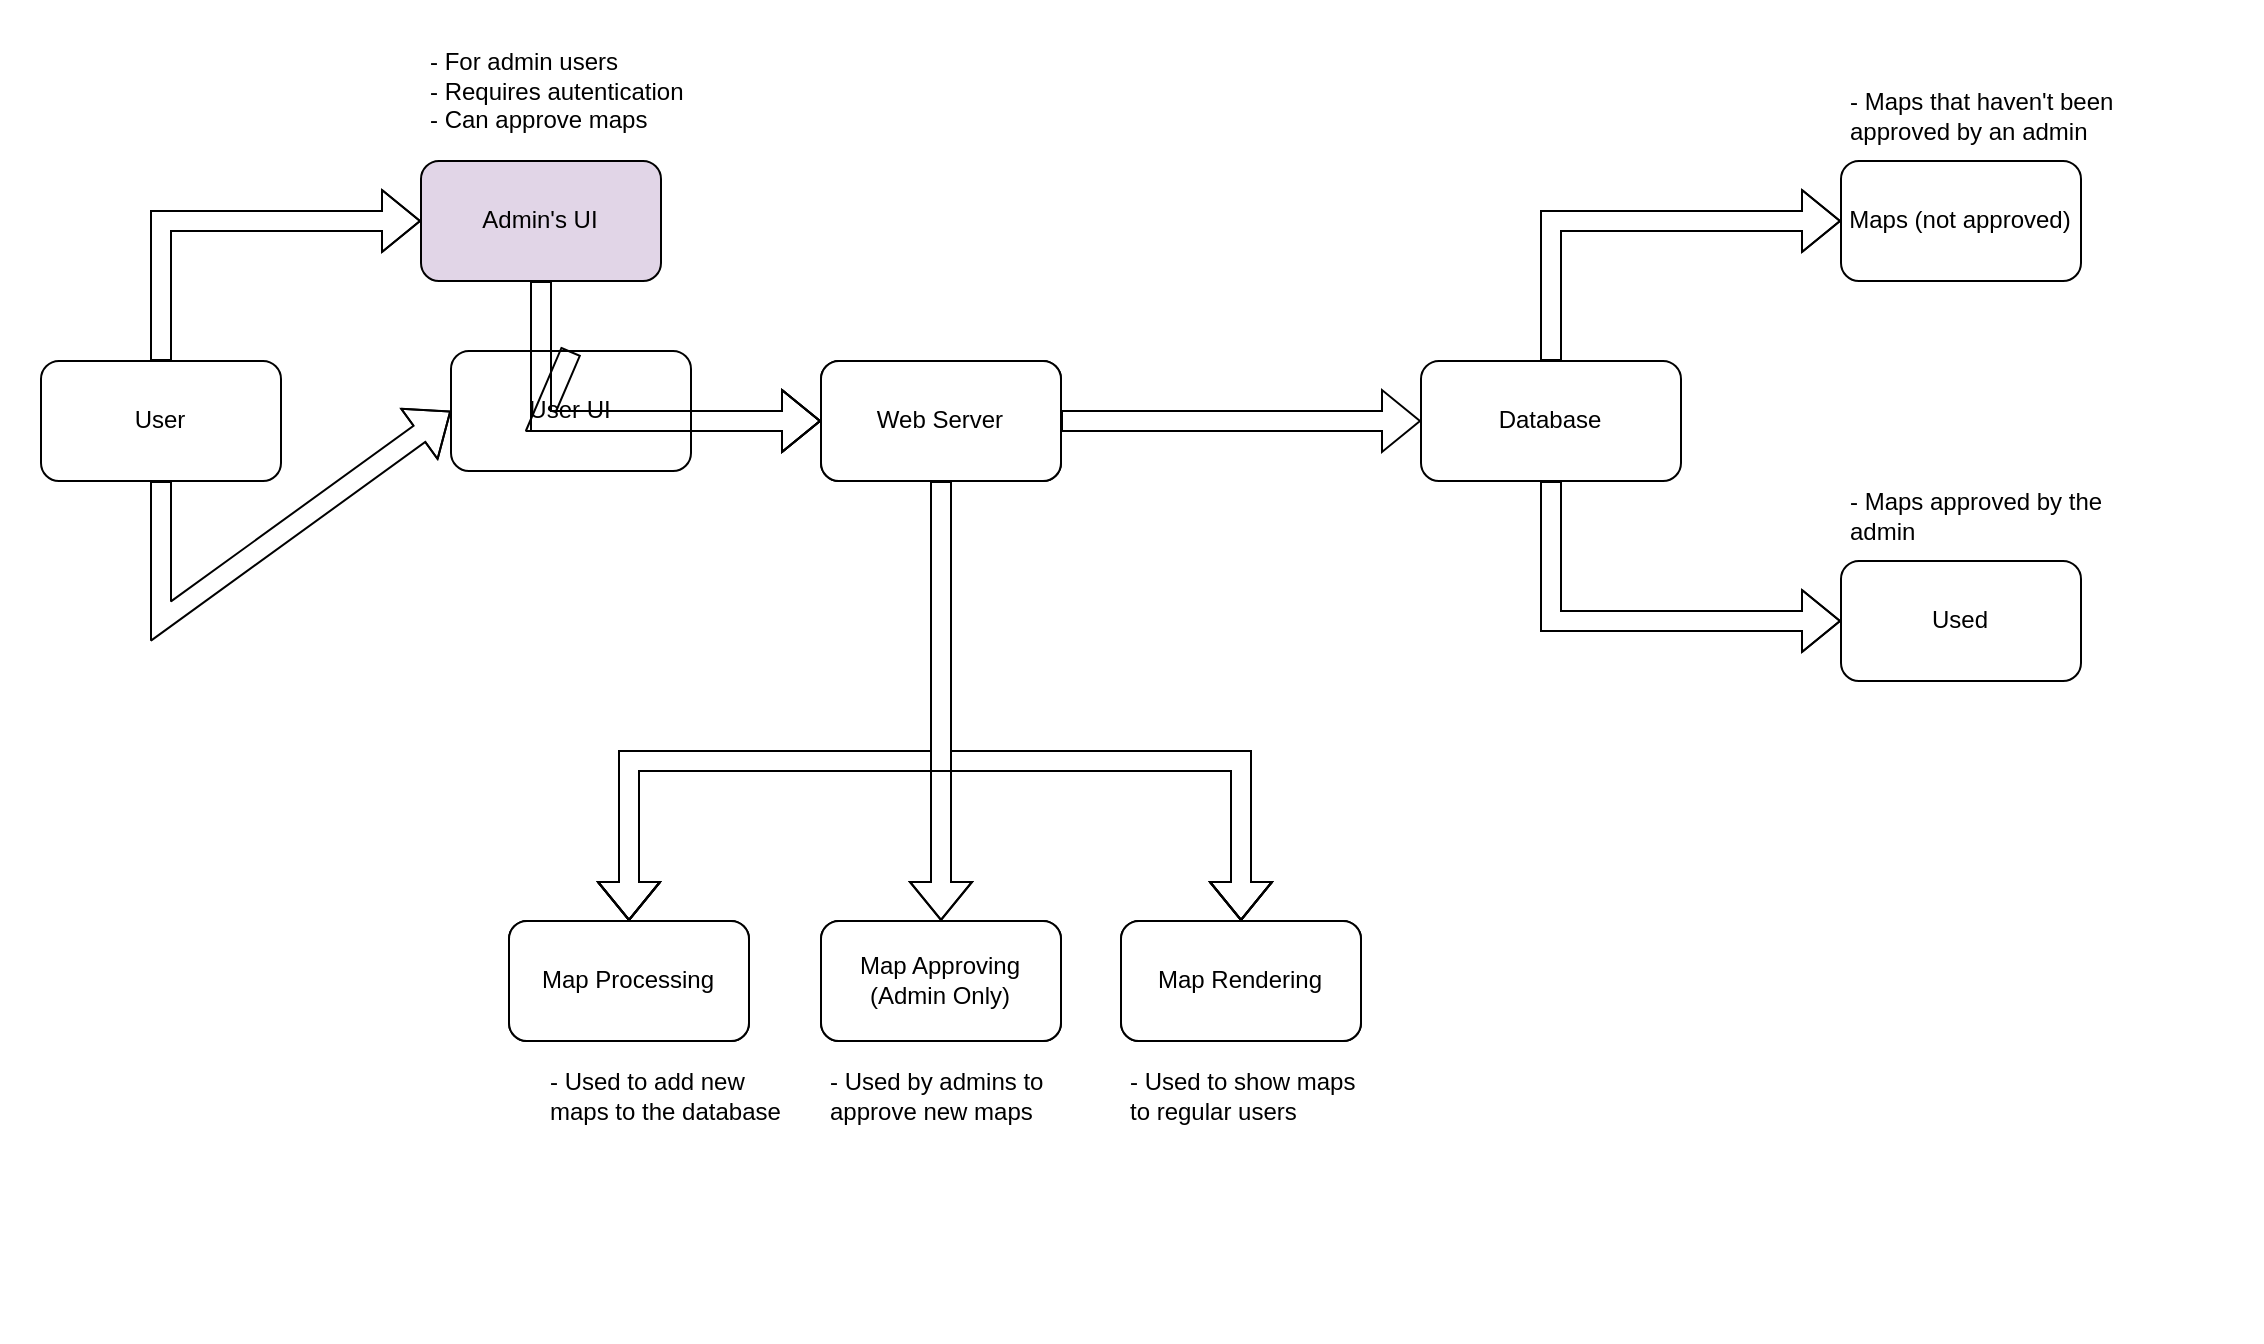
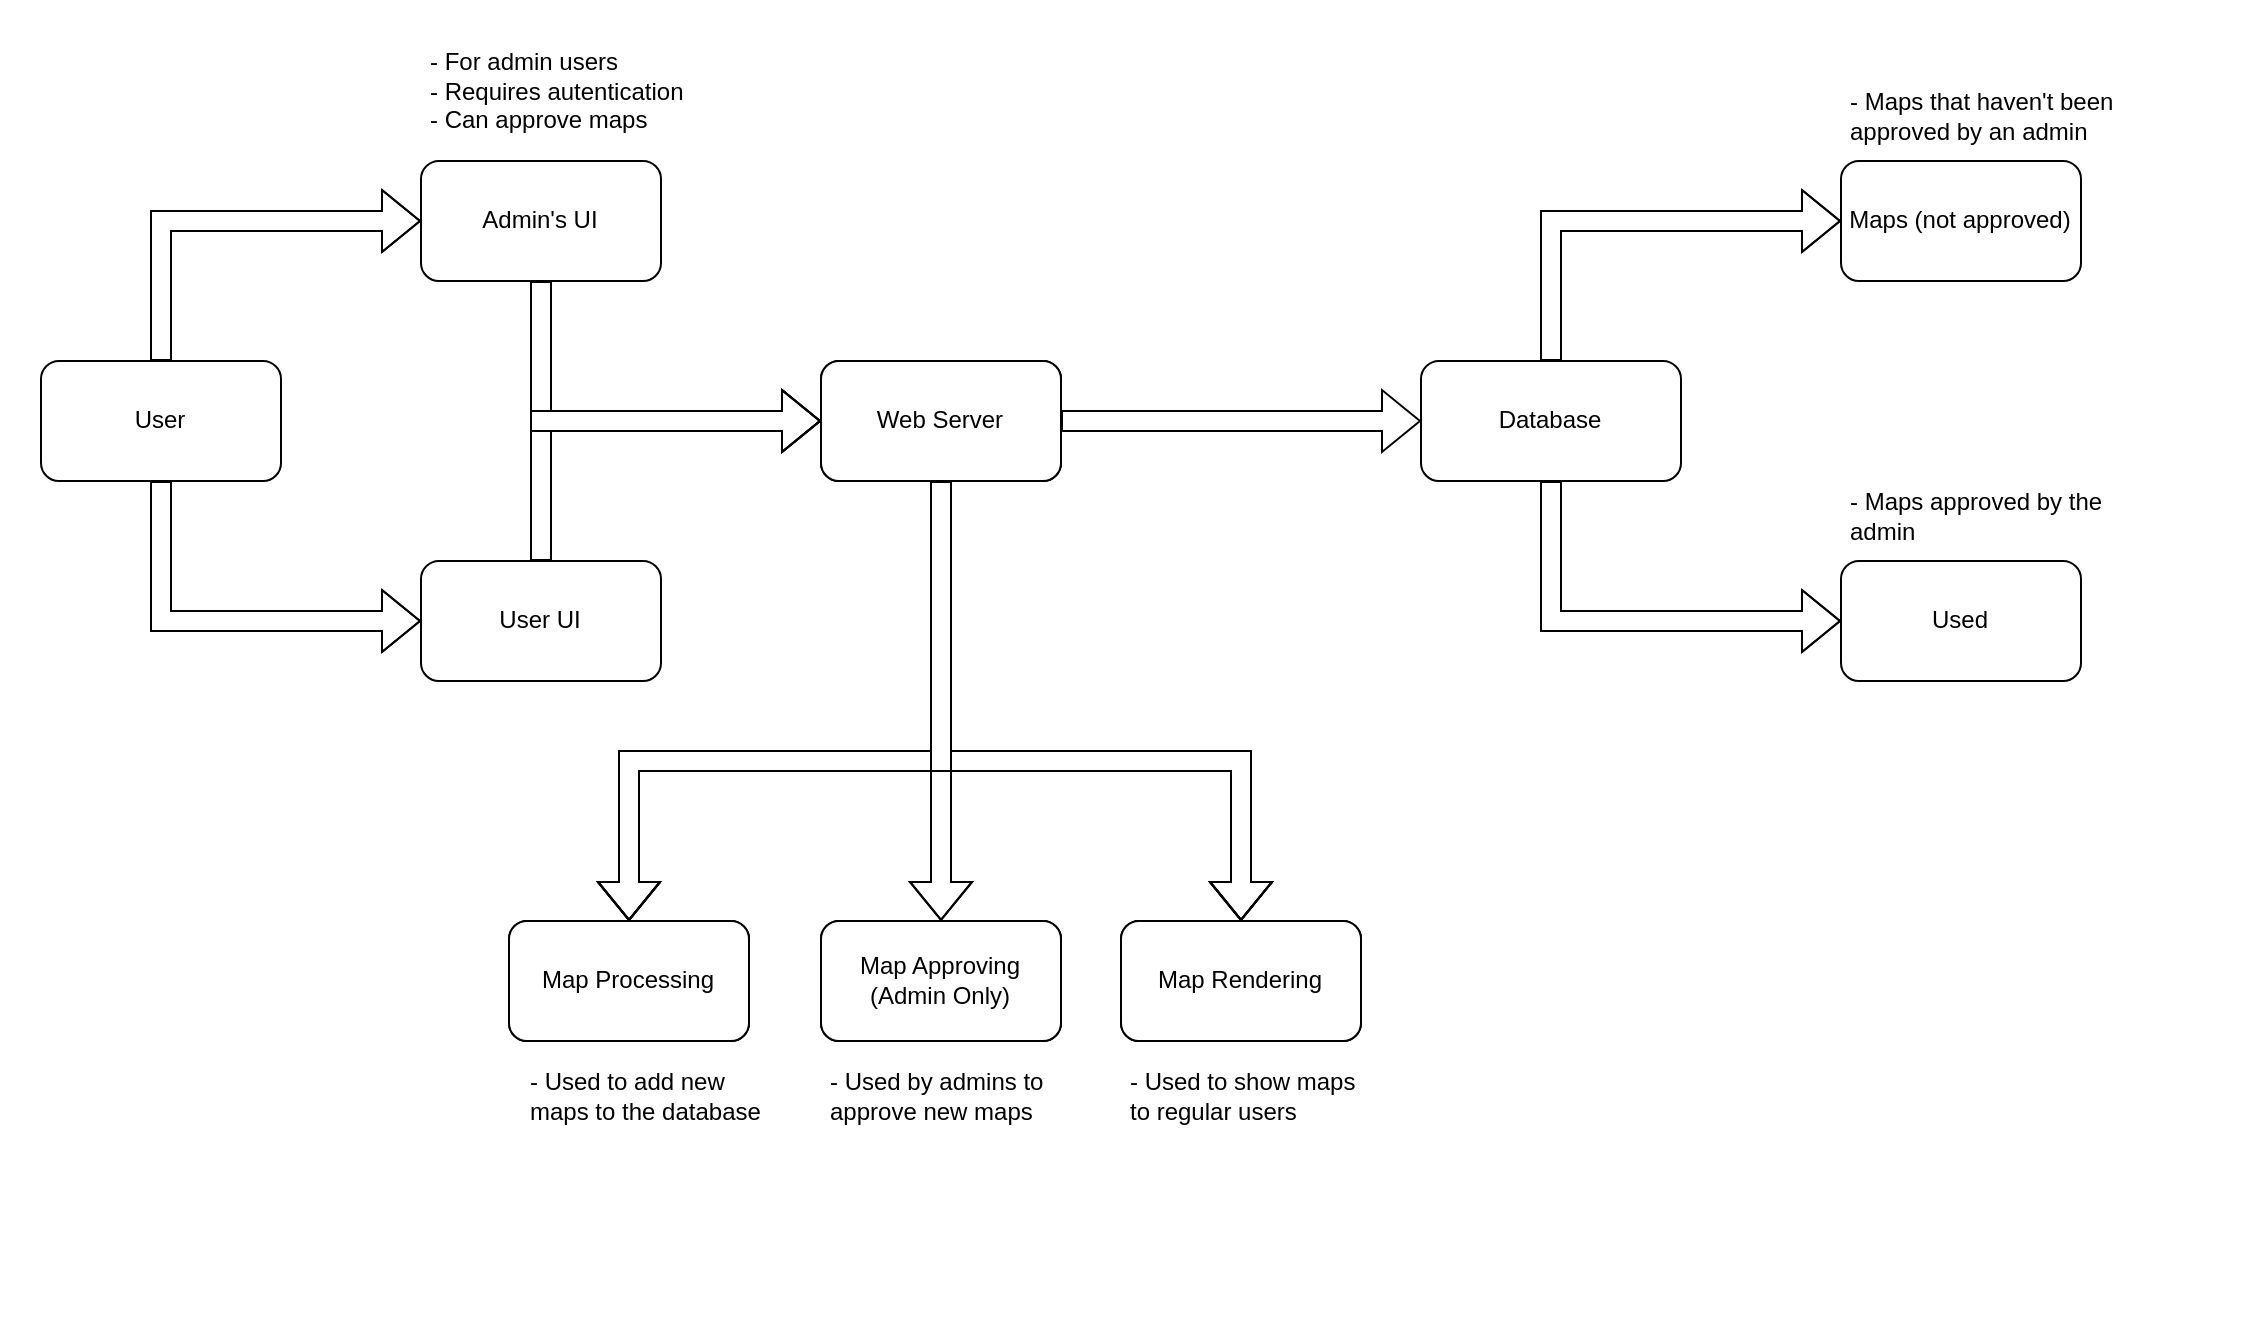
  <mxCell id="0" />
  <mxCell id="1" parent="0" />
  <mxCell id="2" value="User" style="rounded=1;whiteSpace=wrap;html=1;" vertex="1" parent="1"><mxGeometry x="20" y="180" width="120" height="60" as="geometry" /></mxCell>
- <mxCell id="3" value="Admin's UI" style="rounded=1;whiteSpace=wrap;html=1;fillColor=#e1d5e7;" vertex="1" parent="1"><mxGeometry x="210" y="80" width="120" height="60" as="geometry" /></mxCell>
- <mxCell id="4" value="User UI" style="rounded=1;whiteSpace=wrap;html=1;" vertex="1" parent="1"><mxGeometry x="225" y="175" width="120" height="60" as="geometry" /></mxCell>
+ <mxCell id="3" value="Admin's UI" style="rounded=1;whiteSpace=wrap;html=1;" vertex="1" parent="1"><mxGeometry x="210" y="80" width="120" height="60" as="geometry" /></mxCell>
+ <mxCell id="4" value="User UI" style="rounded=1;whiteSpace=wrap;html=1;" vertex="1" parent="1"><mxGeometry x="210" y="280" width="120" height="60" as="geometry" /></mxCell>
  <mxCell id="5" value="Web Server" style="rounded=1;whiteSpace=wrap;html=1;" vertex="1" parent="1"><mxGeometry x="410" y="180" width="120" height="60" as="geometry" /></mxCell>
  <mxCell id="6" value="Map Processing" style="rounded=1;whiteSpace=wrap;html=1;" vertex="1" parent="1"><mxGeometry x="254" y="460" width="120" height="60" as="geometry" /></mxCell>
  <mxCell id="7" value="Map Approving&lt;br&gt;(Admin Only)" style="rounded=1;whiteSpace=wrap;html=1;" vertex="1" parent="1"><mxGeometry x="410" y="460" width="120" height="60" as="geometry" /></mxCell>
  <mxCell id="8" value="Map Rendering" style="rounded=1;whiteSpace=wrap;html=1;" vertex="1" parent="1"><mxGeometry x="560" y="460" width="120" height="60" as="geometry" /></mxCell>
  <mxCell id="9" value="Database" style="rounded=1;whiteSpace=wrap;html=1;" vertex="1" parent="1"><mxGeometry x="710" y="180" width="130" height="60" as="geometry" /></mxCell>
  <mxCell id="10" value="Maps (not approved)" style="rounded=1;whiteSpace=wrap;html=1;" vertex="1" parent="1"><mxGeometry x="920" y="80" width="120" height="60" as="geometry" /></mxCell>
  <mxCell id="11" value="Used" style="rounded=1;whiteSpace=wrap;html=1;" vertex="1" parent="1"><mxGeometry x="920" y="280" width="120" height="60" as="geometry" /></mxCell>
  <mxCell id="12" value="" style="shape=flexArrow;endArrow=classic;html=1;rounded=0;entryX=0;entryY=0.5;entryDx=0;entryDy=0;" edge="1" parent="1" target="4"><mxGeometry width="50" height="50" relative="1" as="geometry"><mxPoint x="80" y="240" as="sourcePoint" /><mxPoint x="130" y="190" as="targetPoint" /><Array as="points"><mxPoint x="80" y="310" /></Array></mxGeometry></mxCell>
  <mxCell id="13" value="" style="shape=flexArrow;endArrow=classic;html=1;rounded=0;entryX=0;entryY=0.5;entryDx=0;entryDy=0;" edge="1" parent="1" target="3"><mxGeometry width="50" height="50" relative="1" as="geometry"><mxPoint x="80" y="180" as="sourcePoint" /><mxPoint x="210" y="250" as="targetPoint" /><Array as="points"><mxPoint x="80" y="110" /></Array></mxGeometry></mxCell>
  <mxCell id="14" value="" style="shape=flexArrow;endArrow=classic;html=1;rounded=0;entryX=0;entryY=0.5;entryDx=0;entryDy=0;exitX=0.5;exitY=1;exitDx=0;exitDy=0;" edge="1" parent="1" source="3" target="5"><mxGeometry width="50" height="50" relative="1" as="geometry"><mxPoint x="330" y="110" as="sourcePoint" /><mxPoint x="470" y="180" as="targetPoint" /><Array as="points"><mxPoint x="270" y="210" /></Array></mxGeometry></mxCell>
  <mxCell id="15" value="" style="shape=flexArrow;endArrow=classic;html=1;rounded=0;exitX=0.5;exitY=0;exitDx=0;exitDy=0;" edge="1" parent="1" source="4"><mxGeometry width="50" height="50" relative="1" as="geometry"><mxPoint x="340" y="120" as="sourcePoint" /><mxPoint x="410" y="210" as="targetPoint" /><Array as="points"><mxPoint x="270" y="210" /></Array></mxGeometry></mxCell>
  <mxCell id="16" value="" style="shape=flexArrow;endArrow=classic;html=1;rounded=0;exitX=0.5;exitY=1;exitDx=0;exitDy=0;entryX=0.5;entryY=0;entryDx=0;entryDy=0;" edge="1" parent="1" source="5" target="7"><mxGeometry width="50" height="50" relative="1" as="geometry"><mxPoint x="470" y="350" as="sourcePoint" /><mxPoint x="520" y="300" as="targetPoint" /></mxGeometry></mxCell>
  <mxCell id="17" value="" style="shape=flexArrow;endArrow=classic;html=1;rounded=0;exitX=0.5;exitY=1;exitDx=0;exitDy=0;entryX=0.5;entryY=0;entryDx=0;entryDy=0;" edge="1" parent="1" source="5" target="8"><mxGeometry width="50" height="50" relative="1" as="geometry"><mxPoint x="540" y="330" as="sourcePoint" /><mxPoint x="590" y="280" as="targetPoint" /><Array as="points"><mxPoint x="470" y="380" /><mxPoint x="620" y="380" /></Array></mxGeometry></mxCell>
  <mxCell id="18" value="" style="shape=flexArrow;endArrow=classic;html=1;rounded=0;exitX=0.5;exitY=1;exitDx=0;exitDy=0;entryX=0.5;entryY=0;entryDx=0;entryDy=0;" edge="1" parent="1" target="6"><mxGeometry width="50" height="50" relative="1" as="geometry"><mxPoint x="470" y="240" as="sourcePoint" /><mxPoint x="620" y="460" as="targetPoint" /><Array as="points"><mxPoint x="470" y="380" /><mxPoint x="314" y="380" /></Array></mxGeometry></mxCell>
  <mxCell id="19" value="" style="shape=flexArrow;endArrow=classic;html=1;rounded=0;exitX=1;exitY=0.5;exitDx=0;exitDy=0;entryX=0;entryY=0.5;entryDx=0;entryDy=0;" edge="1" parent="1" source="5" target="9"><mxGeometry width="50" height="50" relative="1" as="geometry"><mxPoint x="580" y="280" as="sourcePoint" /><mxPoint x="630" y="230" as="targetPoint" /></mxGeometry></mxCell>
  <mxCell id="20" value="" style="shape=flexArrow;endArrow=classic;html=1;rounded=0;entryX=0;entryY=0.5;entryDx=0;entryDy=0;exitX=0.5;exitY=0;exitDx=0;exitDy=0;" edge="1" parent="1" source="9" target="10"><mxGeometry width="50" height="50" relative="1" as="geometry"><mxPoint x="840" y="210" as="sourcePoint" /><mxPoint x="890" y="160" as="targetPoint" /><Array as="points"><mxPoint x="775" y="110" /></Array></mxGeometry></mxCell>
  <mxCell id="21" value="" style="shape=flexArrow;endArrow=classic;html=1;rounded=0;exitX=0.5;exitY=1;exitDx=0;exitDy=0;entryX=0;entryY=0.5;entryDx=0;entryDy=0;" edge="1" parent="1" source="9" target="11"><mxGeometry width="50" height="50" relative="1" as="geometry"><mxPoint x="780" y="380" as="sourcePoint" /><mxPoint x="830" y="330" as="targetPoint" /><Array as="points"><mxPoint x="775" y="310" /></Array></mxGeometry></mxCell>
  <mxCell id="22" value="&lt;div&gt;&lt;br&gt;&lt;/div&gt;&lt;div&gt;- For admin users&lt;/div&gt;&lt;div&gt;- Requires autentication&lt;/div&gt;&lt;div&gt;- Can approve maps&lt;br&gt;&lt;/div&gt;" style="text;html=1;strokeColor=none;fillColor=none;spacing=5;spacingTop=-20;whiteSpace=wrap;overflow=hidden;rounded=0;" vertex="1" parent="1"><mxGeometry x="210" y="20" width="190" height="90" as="geometry" /></mxCell>
  <mxCell id="23" value="&lt;div&gt;&lt;br&gt;&lt;/div&gt;&lt;div&gt;- Maps that haven't been approved by an admin&lt;br&gt;&lt;/div&gt;" style="text;html=1;strokeColor=none;fillColor=none;spacing=5;spacingTop=-20;whiteSpace=wrap;overflow=hidden;rounded=0;" vertex="1" parent="1"><mxGeometry x="920" y="40" width="190" height="90" as="geometry" /></mxCell>
  <mxCell id="24" value="&lt;div&gt;&lt;br&gt;&lt;/div&gt;&lt;div&gt;- Maps approved by the admin&lt;br&gt;&lt;/div&gt;" style="text;html=1;strokeColor=none;fillColor=none;spacing=5;spacingTop=-20;whiteSpace=wrap;overflow=hidden;rounded=0;" vertex="1" parent="1"><mxGeometry x="920" y="240" width="170" height="90" as="geometry" /></mxCell>
- <mxCell id="25" value="&lt;div&gt;&lt;br&gt;&lt;/div&gt;&lt;div&gt;- Used to add new maps to the database&lt;br&gt;&lt;/div&gt;" style="text;html=1;strokeColor=none;fillColor=none;spacing=5;spacingTop=-20;whiteSpace=wrap;overflow=hidden;rounded=0;" vertex="1" parent="1"><mxGeometry x="270" y="530" width="130" height="120" as="geometry" /></mxCell>
+ <mxCell id="25" value="&lt;div&gt;&lt;br&gt;&lt;/div&gt;&lt;div&gt;- Used to add new maps to the database&lt;br&gt;&lt;/div&gt;" style="text;html=1;strokeColor=none;fillColor=none;spacing=5;spacingTop=-20;whiteSpace=wrap;overflow=hidden;rounded=0;" vertex="1" parent="1"><mxGeometry x="260" y="530" width="130" height="120" as="geometry" /></mxCell>
  <mxCell id="26" value="&lt;div&gt;&lt;br&gt;&lt;/div&gt;&lt;div&gt;- Used by admins to approve new maps&lt;br&gt;&lt;/div&gt;" style="text;html=1;strokeColor=none;fillColor=none;spacing=5;spacingTop=-20;whiteSpace=wrap;overflow=hidden;rounded=0;" vertex="1" parent="1"><mxGeometry x="410" y="530" width="140" height="90" as="geometry" /></mxCell>
  <mxCell id="27" value="&lt;div&gt;&lt;br&gt;&lt;/div&gt;&lt;div&gt;- Used to show maps to regular users&lt;br&gt;&lt;/div&gt;" style="text;html=1;strokeColor=none;fillColor=none;spacing=5;spacingTop=-20;whiteSpace=wrap;overflow=hidden;rounded=0;" vertex="1" parent="1"><mxGeometry x="560" y="530" width="130" height="90" as="geometry" /></mxCell>
  <mxCell id="28" value="Web Server" style="rounded=1;whiteSpace=wrap;html=1;" vertex="1" parent="1"><mxGeometry x="410" y="180" width="120" height="60" as="geometry" /></mxCell>
  <mxCell id="29" value="" style="shape=flexArrow;endArrow=classic;html=1;rounded=0;exitX=0.5;exitY=1;exitDx=0;exitDy=0;entryX=0.5;entryY=0;entryDx=0;entryDy=0;" edge="1" target="32" parent="1"><mxGeometry width="50" height="50" relative="1" as="geometry"><mxPoint x="470" y="240" as="sourcePoint" /><mxPoint x="620" y="460" as="targetPoint" /><Array as="points"><mxPoint x="470" y="380" /><mxPoint x="314" y="380" /></Array></mxGeometry></mxCell>
  <mxCell id="30" value="" style="shape=flexArrow;endArrow=classic;html=1;rounded=0;exitX=0.5;exitY=1;exitDx=0;exitDy=0;entryX=0.5;entryY=0;entryDx=0;entryDy=0;" edge="1" source="28" target="34" parent="1"><mxGeometry width="50" height="50" relative="1" as="geometry"><mxPoint x="540" y="330" as="sourcePoint" /><mxPoint x="590" y="280" as="targetPoint" /><Array as="points"><mxPoint x="470" y="380" /><mxPoint x="620" y="380" /></Array></mxGeometry></mxCell>
  <mxCell id="31" value="" style="shape=flexArrow;endArrow=classic;html=1;rounded=0;exitX=0.5;exitY=1;exitDx=0;exitDy=0;entryX=0.5;entryY=0;entryDx=0;entryDy=0;" edge="1" source="28" target="33" parent="1"><mxGeometry width="50" height="50" relative="1" as="geometry"><mxPoint x="470" y="350" as="sourcePoint" /><mxPoint x="520" y="300" as="targetPoint" /></mxGeometry></mxCell>
  <mxCell id="32" value="Map Processing" style="rounded=1;whiteSpace=wrap;html=1;" vertex="1" parent="1"><mxGeometry x="254" y="460" width="120" height="60" as="geometry" /></mxCell>
  <mxCell id="33" value="Map Approving&lt;br&gt;(Admin Only)" style="rounded=1;whiteSpace=wrap;html=1;" vertex="1" parent="1"><mxGeometry x="410" y="460" width="120" height="60" as="geometry" /></mxCell>
  <mxCell id="34" value="Map Rendering" style="rounded=1;whiteSpace=wrap;html=1;" vertex="1" parent="1"><mxGeometry x="560" y="460" width="120" height="60" as="geometry" /></mxCell>
